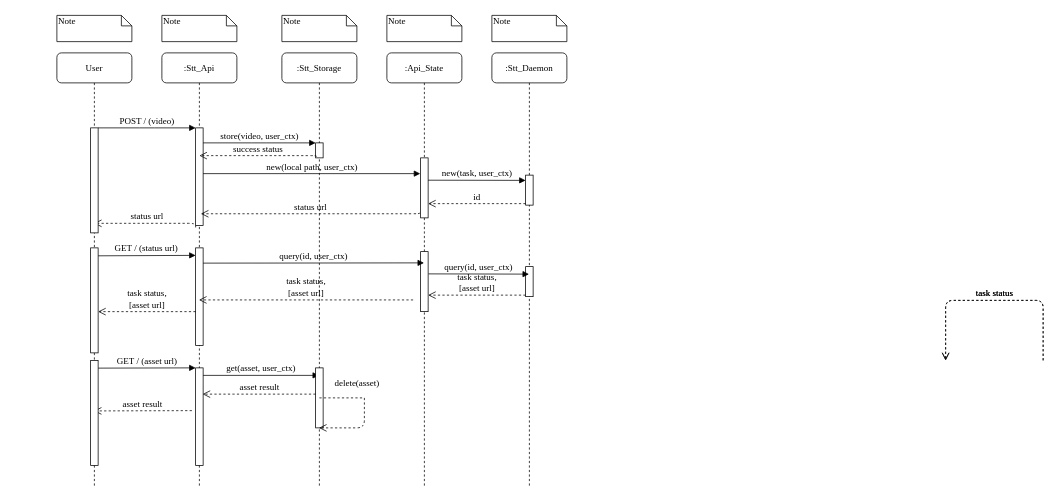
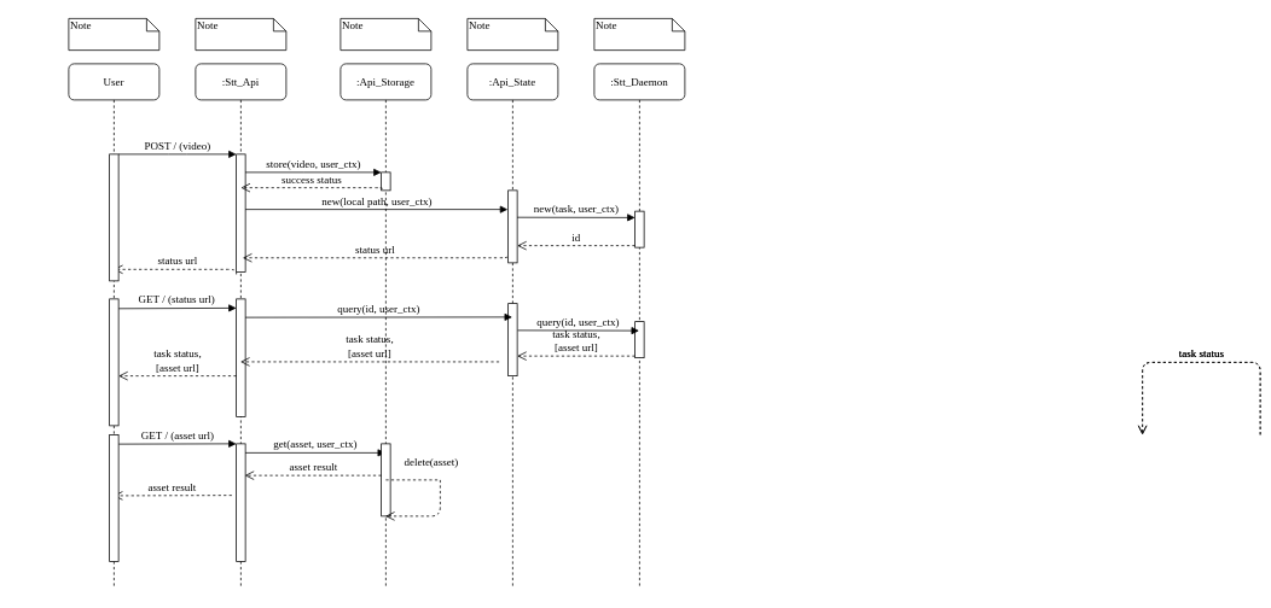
  <mxCell id="0" />
  <mxCell id="1" parent="0" />
  <mxCell id="2" value=":Stt_Api" style="shape=umlLifeline;perimeter=lifelinePerimeter;whiteSpace=wrap;html=1;container=1;collapsible=0;recursiveResize=0;outlineConnect=0;rounded=1;shadow=0;comic=0;labelBackgroundColor=none;strokeWidth=1;fontFamily=Verdana;fontSize=12;align=center;" parent="1" vertex="1"><mxGeometry x="215" y="70" width="100" height="580" as="geometry" /></mxCell>
  <mxCell id="3" value="" style="html=1;points=[];perimeter=orthogonalPerimeter;rounded=0;shadow=0;comic=0;labelBackgroundColor=none;strokeWidth=1;fontFamily=Verdana;fontSize=12;align=center;" parent="2" vertex="1"><mxGeometry x="45" y="100" width="10" height="130" as="geometry" /></mxCell>
  <mxCell id="4" value="" style="html=1;points=[];perimeter=orthogonalPerimeter;rounded=0;shadow=0;comic=0;labelBackgroundColor=none;strokeWidth=1;fontFamily=Verdana;fontSize=12;align=center;" parent="2" vertex="1"><mxGeometry x="45" y="260" width="10" height="130" as="geometry" /></mxCell>
  <mxCell id="5" value="" style="html=1;points=[];perimeter=orthogonalPerimeter;rounded=0;shadow=0;comic=0;labelBackgroundColor=none;strokeWidth=1;fontFamily=Verdana;fontSize=12;align=center;" parent="2" vertex="1"><mxGeometry x="45" y="420" width="10" height="130" as="geometry" /></mxCell>
  <mxCell id="6" value="status url" style="html=1;verticalAlign=bottom;endArrow=open;dashed=1;endSize=8;labelBackgroundColor=none;fontFamily=Verdana;fontSize=12;edgeStyle=elbowEdgeStyle;elbow=vertical;" parent="2" target="23" edge="1"><mxGeometry relative="1" as="geometry"><mxPoint x="-45" y="227.75" as="targetPoint" /><Array as="points"><mxPoint x="185" y="227.25" /><mxPoint x="215" y="227.25" /></Array><mxPoint x="45" y="232.75" as="sourcePoint" /></mxGeometry></mxCell>
  <mxCell id="7" value="GET / (status url)" style="html=1;verticalAlign=bottom;endArrow=block;entryX=0;entryY=0;labelBackgroundColor=none;fontFamily=Verdana;fontSize=12;edgeStyle=elbowEdgeStyle;elbow=vertical;" parent="2" edge="1"><mxGeometry relative="1" as="geometry"><mxPoint x="-85" y="270.593" as="sourcePoint" /><mxPoint x="45" y="270.24" as="targetPoint" /></mxGeometry></mxCell>
  <mxCell id="8" value="GET / (asset url)" style="html=1;verticalAlign=bottom;endArrow=block;entryX=0;entryY=0;labelBackgroundColor=none;fontFamily=Verdana;fontSize=12;edgeStyle=elbowEdgeStyle;elbow=vertical;" parent="2" edge="1"><mxGeometry relative="1" as="geometry"><mxPoint x="-85" y="420.353" as="sourcePoint" /><mxPoint x="45" y="420" as="targetPoint" /></mxGeometry></mxCell>
  <mxCell id="9" value="task status, &lt;br&gt;[asset url]" style="html=1;verticalAlign=bottom;endArrow=open;dashed=1;endSize=8;labelBackgroundColor=none;fontFamily=Verdana;fontSize=12;edgeStyle=elbowEdgeStyle;elbow=vertical;" parent="2" edge="1"><mxGeometry relative="1" as="geometry"><mxPoint x="-85" y="345" as="targetPoint" /><Array as="points"><mxPoint x="-10" y="345" /><mxPoint x="20" y="345" /></Array><mxPoint x="45" y="345" as="sourcePoint" /></mxGeometry></mxCell>
  <mxCell id="10" value="get(asset, user_ctx)" style="html=1;verticalAlign=bottom;endArrow=block;labelBackgroundColor=none;fontFamily=Verdana;fontSize=12;edgeStyle=elbowEdgeStyle;elbow=vertical;" parent="2" target="12" edge="1"><mxGeometry relative="1" as="geometry"><mxPoint x="55" y="430.003" as="sourcePoint" /><mxPoint x="349.5" y="430.003" as="targetPoint" /></mxGeometry></mxCell>
  <mxCell id="11" value="asset result" style="html=1;verticalAlign=bottom;endArrow=open;dashed=1;endSize=8;labelBackgroundColor=none;fontFamily=Verdana;fontSize=12;edgeStyle=elbowEdgeStyle;elbow=vertical;" parent="2" edge="1"><mxGeometry relative="1" as="geometry"><mxPoint x="-90.676" y="477.41" as="targetPoint" /><Array as="points"><mxPoint x="-49.32" y="477.41" /><mxPoint x="-348.64" y="477.41" /></Array><mxPoint x="40" y="477" as="sourcePoint" /></mxGeometry></mxCell>
- <mxCell id="12" value=":Stt_Storage" style="shape=umlLifeline;perimeter=lifelinePerimeter;whiteSpace=wrap;html=1;container=1;collapsible=0;recursiveResize=0;outlineConnect=0;rounded=1;shadow=0;comic=0;labelBackgroundColor=none;strokeWidth=1;fontFamily=Verdana;fontSize=12;align=center;" parent="1" vertex="1"><mxGeometry x="375" y="70" width="100" height="580" as="geometry" /></mxCell>
+ <mxCell id="12" value=":Api_Storage" style="shape=umlLifeline;perimeter=lifelinePerimeter;whiteSpace=wrap;html=1;container=1;collapsible=0;recursiveResize=0;outlineConnect=0;rounded=1;shadow=0;comic=0;labelBackgroundColor=none;strokeWidth=1;fontFamily=Verdana;fontSize=12;align=center;" parent="1" vertex="1"><mxGeometry x="375" y="70" width="100" height="580" as="geometry" /></mxCell>
  <mxCell id="13" value="" style="html=1;points=[];perimeter=orthogonalPerimeter;rounded=0;shadow=0;comic=0;labelBackgroundColor=none;strokeWidth=1;fontFamily=Verdana;fontSize=12;align=center;" parent="12" vertex="1"><mxGeometry x="45" y="120" width="10" height="20" as="geometry" /></mxCell>
  <mxCell id="14" value="" style="html=1;points=[];perimeter=orthogonalPerimeter;rounded=0;shadow=0;comic=0;labelBackgroundColor=none;strokeWidth=1;fontFamily=Verdana;fontSize=12;align=center;" parent="12" vertex="1"><mxGeometry x="45" y="420" width="10" height="80" as="geometry" /></mxCell>
  <mxCell id="15" value=":Api_State" style="shape=umlLifeline;perimeter=lifelinePerimeter;whiteSpace=wrap;html=1;container=1;collapsible=0;recursiveResize=0;outlineConnect=0;rounded=1;shadow=0;comic=0;labelBackgroundColor=none;strokeWidth=1;fontFamily=Verdana;fontSize=12;align=center;" parent="1" vertex="1"><mxGeometry x="515" y="70" width="100" height="580" as="geometry" /></mxCell>
  <mxCell id="16" value="" style="html=1;points=[];perimeter=orthogonalPerimeter;rounded=0;shadow=0;comic=0;labelBackgroundColor=none;strokeWidth=1;fontFamily=Verdana;fontSize=12;align=center;" parent="15" vertex="1"><mxGeometry x="45" y="265" width="10" height="80" as="geometry" /></mxCell>
  <mxCell id="17" value="task status, &lt;br&gt;[asset url]" style="html=1;verticalAlign=bottom;endArrow=open;dashed=1;endSize=8;labelBackgroundColor=none;fontFamily=Verdana;fontSize=12;edgeStyle=elbowEdgeStyle;elbow=vertical;" parent="15" target="2" edge="1"><mxGeometry relative="1" as="geometry"><mxPoint x="-95" y="329.41" as="targetPoint" /><Array as="points"><mxPoint x="-20" y="329.41" /><mxPoint x="10" y="329.41" /></Array><mxPoint x="35" y="329.41" as="sourcePoint" /></mxGeometry></mxCell>
  <mxCell id="18" value=":Stt_Daemon" style="shape=umlLifeline;perimeter=lifelinePerimeter;whiteSpace=wrap;html=1;container=1;collapsible=0;recursiveResize=0;outlineConnect=0;rounded=1;shadow=0;comic=0;labelBackgroundColor=none;strokeWidth=1;fontFamily=Verdana;fontSize=12;align=center;" parent="1" vertex="1"><mxGeometry x="655" y="70" width="100" height="580" as="geometry" /></mxCell>
  <mxCell id="19" value="" style="html=1;points=[];perimeter=orthogonalPerimeter;rounded=0;shadow=0;comic=0;labelBackgroundColor=none;strokeWidth=1;fontFamily=Verdana;fontSize=12;align=center;" parent="18" vertex="1"><mxGeometry x="45" y="285" width="10" height="40" as="geometry" /></mxCell>
  <mxCell id="20" value="task status, &lt;br&gt;[asset url]" style="html=1;verticalAlign=bottom;endArrow=open;dashed=1;endSize=8;labelBackgroundColor=none;fontFamily=Verdana;fontSize=12;edgeStyle=elbowEdgeStyle;elbow=vertical;" parent="18" edge="1"><mxGeometry relative="1" as="geometry"><mxPoint x="-85" y="323" as="targetPoint" /><Array as="points"><mxPoint x="-10" y="323" /><mxPoint x="20" y="323" /></Array><mxPoint x="45" y="323" as="sourcePoint" /></mxGeometry></mxCell>
  <mxCell id="21" value="task status" style="html=1;verticalAlign=bottom;endArrow=open;dashed=1;endSize=8;labelBackgroundColor=none;fontFamily=Verdana;fontSize=12;edgeStyle=elbowEdgeStyle;elbow=vertical;" parent="18" edge="1"><mxGeometry relative="1" as="geometry"><mxPoint x="605" y="410" as="targetPoint" /><Array as="points"><mxPoint y="330" /><mxPoint x="30" y="330" /></Array><mxPoint x="735" y="410" as="sourcePoint" /></mxGeometry></mxCell>
  <mxCell id="22" value="task status" style="html=1;verticalAlign=bottom;endArrow=open;dashed=1;endSize=8;labelBackgroundColor=none;fontFamily=Verdana;fontSize=12;edgeStyle=elbowEdgeStyle;elbow=vertical;" parent="18" edge="1"><mxGeometry relative="1" as="geometry"><mxPoint x="605" y="410" as="targetPoint" /><Array as="points"><mxPoint y="330" /><mxPoint x="30" y="330" /></Array><mxPoint x="735" y="410" as="sourcePoint" /></mxGeometry></mxCell>
  <mxCell id="23" value="User" style="shape=umlLifeline;perimeter=lifelinePerimeter;whiteSpace=wrap;html=1;container=1;collapsible=0;recursiveResize=0;outlineConnect=0;rounded=1;shadow=0;comic=0;labelBackgroundColor=none;strokeWidth=1;fontFamily=Verdana;fontSize=12;align=center;" parent="1" vertex="1"><mxGeometry x="75" y="70" width="100" height="580" as="geometry" /></mxCell>
  <mxCell id="24" value="" style="html=1;points=[];perimeter=orthogonalPerimeter;rounded=0;shadow=0;comic=0;labelBackgroundColor=none;strokeWidth=1;fontFamily=Verdana;fontSize=12;align=center;" parent="23" vertex="1"><mxGeometry x="45" y="100" width="10" height="140" as="geometry" /></mxCell>
  <mxCell id="25" value="" style="html=1;points=[];perimeter=orthogonalPerimeter;rounded=0;shadow=0;comic=0;labelBackgroundColor=none;strokeWidth=1;fontFamily=Verdana;fontSize=12;align=center;" parent="23" vertex="1"><mxGeometry x="45" y="260" width="10" height="140" as="geometry" /></mxCell>
  <mxCell id="26" value="" style="html=1;points=[];perimeter=orthogonalPerimeter;rounded=0;shadow=0;comic=0;labelBackgroundColor=none;strokeWidth=1;fontFamily=Verdana;fontSize=12;align=center;" parent="23" vertex="1"><mxGeometry x="45" y="410" width="10" height="140" as="geometry" /></mxCell>
  <mxCell id="27" value="" style="html=1;points=[];perimeter=orthogonalPerimeter;rounded=0;shadow=0;comic=0;labelBackgroundColor=none;strokeWidth=1;fontFamily=Verdana;fontSize=12;align=center;" parent="1" vertex="1"><mxGeometry x="560" y="210" width="10" height="80" as="geometry" /></mxCell>
  <mxCell id="28" value="" style="html=1;points=[];perimeter=orthogonalPerimeter;rounded=0;shadow=0;comic=0;labelBackgroundColor=none;strokeWidth=1;fontFamily=Verdana;fontSize=12;align=center;" parent="1" vertex="1"><mxGeometry x="700" y="233" width="10" height="40" as="geometry" /></mxCell>
  <mxCell id="29" value="new(task, user_ctx)" style="html=1;verticalAlign=bottom;endArrow=block;entryX=0;entryY=0;labelBackgroundColor=none;fontFamily=Verdana;fontSize=12;edgeStyle=elbowEdgeStyle;elbow=vertical;" parent="1" edge="1"><mxGeometry relative="1" as="geometry"><mxPoint x="570" y="239.765" as="sourcePoint" /><mxPoint x="700" y="240" as="targetPoint" /></mxGeometry></mxCell>
  <mxCell id="30" value="id" style="html=1;verticalAlign=bottom;endArrow=open;dashed=1;endSize=8;labelBackgroundColor=none;fontFamily=Verdana;fontSize=12;edgeStyle=elbowEdgeStyle;elbow=vertical;" parent="1" edge="1"><mxGeometry relative="1" as="geometry"><mxPoint x="570" y="271" as="targetPoint" /><Array as="points"><mxPoint x="645" y="271" /><mxPoint x="675" y="271" /></Array><mxPoint x="700" y="271" as="sourcePoint" /></mxGeometry></mxCell>
  <mxCell id="31" value="POST / (video)" style="html=1;verticalAlign=bottom;endArrow=block;entryX=0;entryY=0;labelBackgroundColor=none;fontFamily=Verdana;fontSize=12;edgeStyle=elbowEdgeStyle;elbow=vertical;" parent="1" source="24" target="3" edge="1"><mxGeometry relative="1" as="geometry"><mxPoint x="195" y="180" as="sourcePoint" /></mxGeometry></mxCell>
  <mxCell id="32" value="store(video, user_ctx)" style="html=1;verticalAlign=bottom;endArrow=block;entryX=0;entryY=0;labelBackgroundColor=none;fontFamily=Verdana;fontSize=12;edgeStyle=elbowEdgeStyle;elbow=vertical;" parent="1" source="3" target="13" edge="1"><mxGeometry relative="1" as="geometry"><mxPoint x="345" y="190" as="sourcePoint" /></mxGeometry></mxCell>
  <mxCell id="33" value="new(local path, user_ctx)" style="html=1;verticalAlign=bottom;endArrow=block;labelBackgroundColor=none;fontFamily=Verdana;fontSize=12;edgeStyle=elbowEdgeStyle;elbow=vertical;" parent="1" edge="1"><mxGeometry relative="1" as="geometry"><mxPoint x="270" y="231" as="sourcePoint" /><mxPoint x="559.5" y="231" as="targetPoint" /></mxGeometry></mxCell>
  <mxCell id="34" value="Note" style="shape=note;whiteSpace=wrap;html=1;size=14;verticalAlign=top;align=left;spacingTop=-6;rounded=0;shadow=0;comic=0;labelBackgroundColor=none;strokeWidth=1;fontFamily=Verdana;fontSize=12" parent="1" vertex="1"><mxGeometry x="75" y="20" width="100" height="35" as="geometry" /></mxCell>
  <mxCell id="35" value="Note" style="shape=note;whiteSpace=wrap;html=1;size=14;verticalAlign=top;align=left;spacingTop=-6;rounded=0;shadow=0;comic=0;labelBackgroundColor=none;strokeWidth=1;fontFamily=Verdana;fontSize=12" parent="1" vertex="1"><mxGeometry x="215" y="20" width="100" height="35" as="geometry" /></mxCell>
  <mxCell id="36" value="Note" style="shape=note;whiteSpace=wrap;html=1;size=14;verticalAlign=top;align=left;spacingTop=-6;rounded=0;shadow=0;comic=0;labelBackgroundColor=none;strokeWidth=1;fontFamily=Verdana;fontSize=12" parent="1" vertex="1"><mxGeometry x="375" y="20" width="100" height="35" as="geometry" /></mxCell>
  <mxCell id="37" value="Note" style="shape=note;whiteSpace=wrap;html=1;size=14;verticalAlign=top;align=left;spacingTop=-6;rounded=0;shadow=0;comic=0;labelBackgroundColor=none;strokeWidth=1;fontFamily=Verdana;fontSize=12" parent="1" vertex="1"><mxGeometry x="515" y="20" width="100" height="35" as="geometry" /></mxCell>
  <mxCell id="38" value="Note" style="shape=note;whiteSpace=wrap;html=1;size=14;verticalAlign=top;align=left;spacingTop=-6;rounded=0;shadow=0;comic=0;labelBackgroundColor=none;strokeWidth=1;fontFamily=Verdana;fontSize=12" parent="1" vertex="1"><mxGeometry x="655" y="20" width="100" height="35" as="geometry" /></mxCell>
  <mxCell id="39" value="status url" style="html=1;verticalAlign=bottom;endArrow=open;dashed=1;endSize=8;labelBackgroundColor=none;fontFamily=Verdana;fontSize=12;edgeStyle=elbowEdgeStyle;elbow=vertical;exitX=-0.129;exitY=0.916;exitDx=0;exitDy=0;exitPerimeter=0;" parent="1" source="27" edge="1"><mxGeometry relative="1" as="geometry"><mxPoint x="267" y="285" as="targetPoint" /><Array as="points"><mxPoint x="529" y="284.5" /></Array><mxPoint x="554" y="284.5" as="sourcePoint" /></mxGeometry></mxCell>
  <mxCell id="40" value="success status" style="html=1;verticalAlign=bottom;endArrow=open;dashed=1;endSize=8;labelBackgroundColor=none;fontFamily=Verdana;fontSize=12;edgeStyle=elbowEdgeStyle;elbow=vertical;exitX=0.106;exitY=0.606;exitDx=0;exitDy=0;exitPerimeter=0;" parent="1" edge="1"><mxGeometry relative="1" as="geometry"><mxPoint x="265" y="207" as="targetPoint" /><Array as="points"><mxPoint x="385" y="207" /></Array><mxPoint x="421.06" y="208.12" as="sourcePoint" /></mxGeometry></mxCell>
  <mxCell id="41" value="query(id, user_ctx)" style="html=1;verticalAlign=bottom;endArrow=block;labelBackgroundColor=none;fontFamily=Verdana;fontSize=12;edgeStyle=elbowEdgeStyle;elbow=vertical;" parent="1" target="15" edge="1"><mxGeometry relative="1" as="geometry"><mxPoint x="270" y="350.353" as="sourcePoint" /><mxPoint x="400" y="350" as="targetPoint" /></mxGeometry></mxCell>
  <mxCell id="42" value="query(id, user_ctx)" style="html=1;verticalAlign=bottom;endArrow=block;labelBackgroundColor=none;fontFamily=Verdana;fontSize=12;edgeStyle=elbowEdgeStyle;elbow=vertical;exitX=1.047;exitY=0.471;exitDx=0;exitDy=0;exitPerimeter=0;" parent="1" edge="1"><mxGeometry relative="1" as="geometry"><mxPoint x="570.47" y="364.68" as="sourcePoint" /><mxPoint x="704.5" y="365" as="targetPoint" /><Array as="points"><mxPoint x="685" y="365" /></Array></mxGeometry></mxCell>
  <mxCell id="43" value="asset result" style="html=1;verticalAlign=bottom;endArrow=open;dashed=1;endSize=8;labelBackgroundColor=none;fontFamily=Verdana;fontSize=12;edgeStyle=elbowEdgeStyle;elbow=vertical;" parent="1" edge="1"><mxGeometry relative="1" as="geometry"><mxPoint x="269.324" y="525" as="targetPoint" /><Array as="points"><mxPoint x="320" y="525" /><mxPoint x="20.68" y="525" /></Array><mxPoint x="420" y="525" as="sourcePoint" /></mxGeometry></mxCell>
  <mxCell id="44" value="delete(asset)" style="html=1;verticalAlign=bottom;endArrow=open;dashed=1;endSize=8;labelBackgroundColor=none;fontFamily=Verdana;fontSize=12;edgeStyle=elbowEdgeStyle;elbow=vertical;" parent="1" target="12" edge="1"><mxGeometry x="-1" y="-14" relative="1" as="geometry"><mxPoint x="495" y="575" as="targetPoint" /><Array as="points"><mxPoint x="485" y="570" /></Array><mxPoint x="485" y="530" as="sourcePoint" /><mxPoint x="4" y="-10" as="offset" /></mxGeometry></mxCell>
  <mxCell id="45" value="" style="endArrow=none;dashed=1;html=1;rounded=0;" parent="1" edge="1"><mxGeometry width="50" height="50" relative="1" as="geometry"><mxPoint x="425" y="530" as="sourcePoint" /><mxPoint x="485" y="530" as="targetPoint" /></mxGeometry></mxCell>
